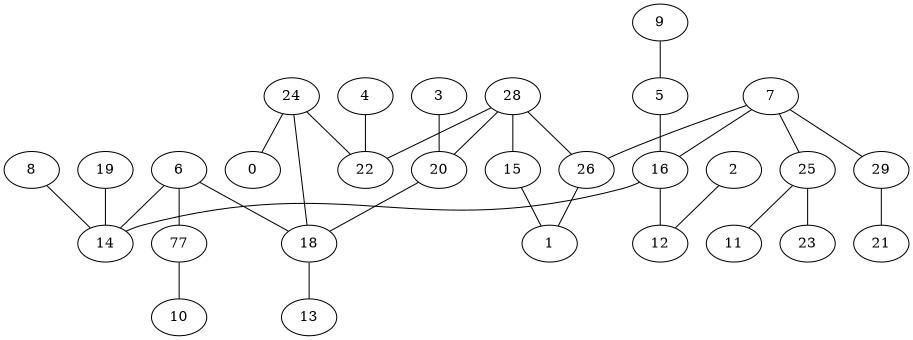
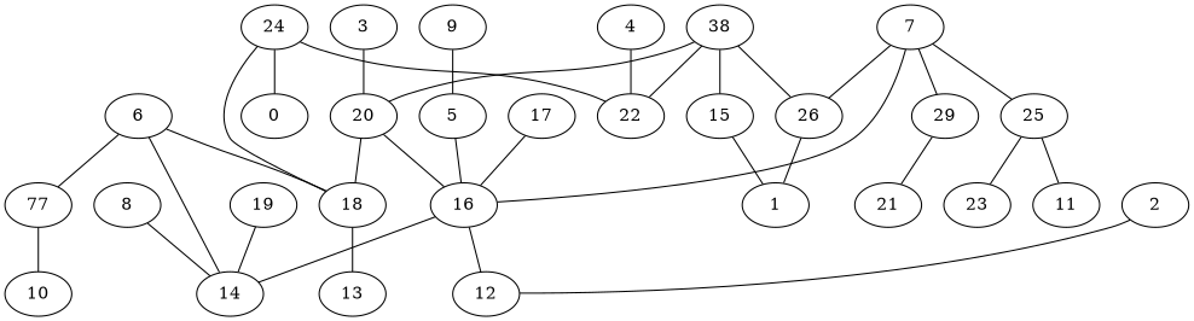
  digraph {
    edge [color=black dir=none]
    9
    5
    16
    29
    21
    24
    0
    22
    18
    13
    19
    14
    8
    12
    6
    n16 [label=77]
    10
    3
    20
-   28
+   17
+   28 [label=38]
    15
    26
    1
    7
    25
    11
    23
    4
    2
    subgraph sub_1 {
      9
      5
      16
      29
      21
      24
      0
      22
      18
      13
      19
      14
      8
      12
      6
      n16
      10
      3
      20
+     17
      28
      15
      26
      1
      7
      25
      11
      23
      4
      2
    }
    9 -> 5
    5 -> 16
    16 -> 14
    16 -> 12
    29 -> 21
    24 -> 0
    24 -> 22
    24 -> 18
    18 -> 13
    19 -> 14
    8 -> 14
    6 -> 18
    6 -> 14
    6 -> n16
    n16 -> 10
    3 -> 20
+   20 -> 16
    20 -> 18
+   17 -> 16
    28 -> 22
    28 -> 20
    28 -> 15
    28 -> 26
    15 -> 1
    26 -> 1
    7 -> 16
    7 -> 29
    7 -> 26
    7 -> 25
    25 -> 11
    25 -> 23
    4 -> 22
    2 -> 12
  }
